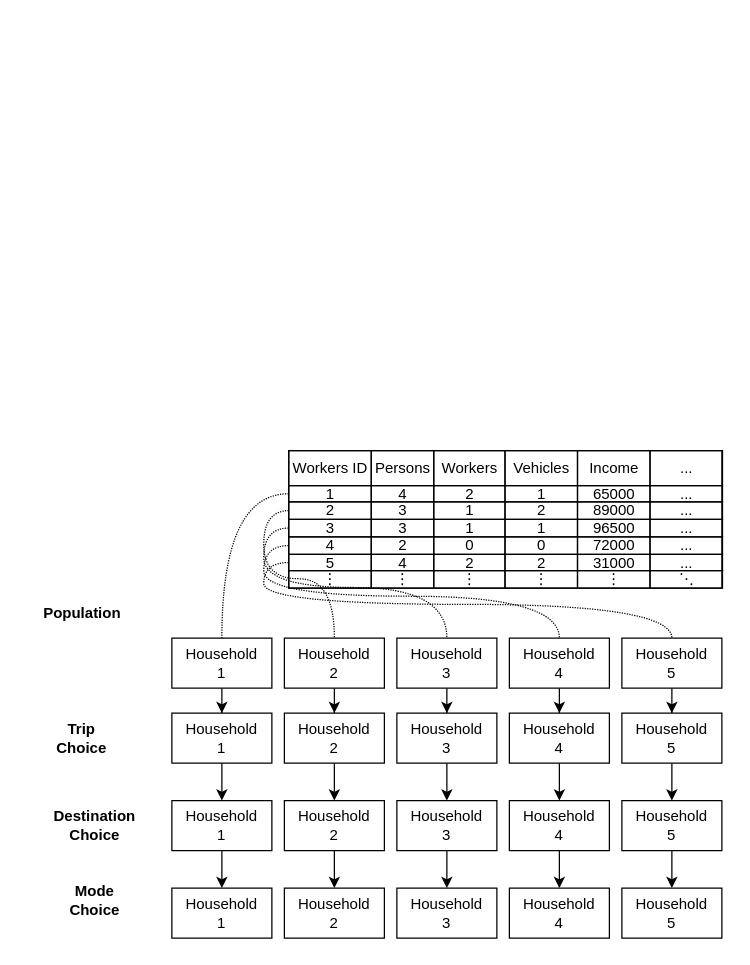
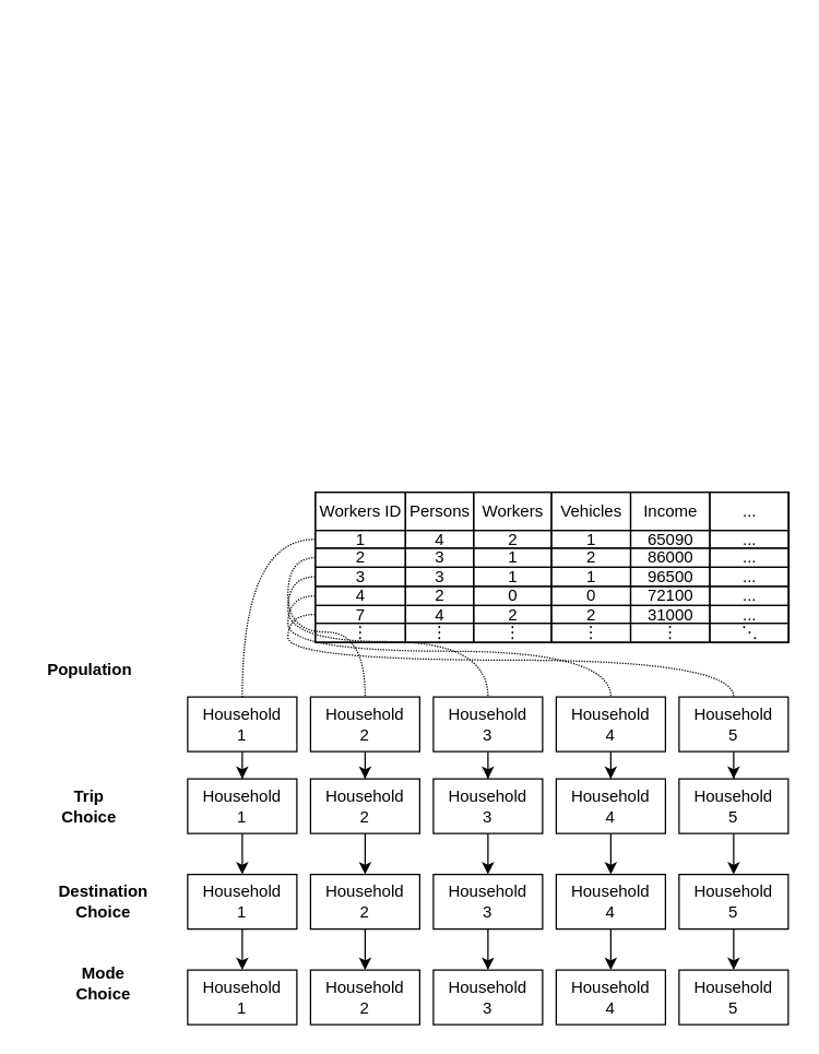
  <mxCell id="0" />
  <mxCell id="1" parent="0" />
  <mxCell id="2" value="" style="edgeStyle=orthogonalEdgeStyle;rounded=0;orthogonalLoop=1;jettySize=auto;html=1;exitX=0.5;exitY=1;exitDx=0;exitDy=0;movable=0;resizable=0;rotatable=0;deletable=0;editable=0;locked=1;connectable=0;" parent="1" edge="1"><mxGeometry relative="1" as="geometry"><mxPoint x="207" y="20" as="targetPoint" /></mxGeometry></mxCell>
  <mxCell id="3" value="Trip&lt;br&gt;Choice" style="text;html=1;strokeColor=none;fillColor=default;align=center;verticalAlign=middle;whiteSpace=wrap;rounded=0;labelBackgroundColor=none;fontStyle=1" parent="1" vertex="1"><mxGeometry x="25" y="575" width="80" height="30" as="geometry" /></mxCell>
  <mxCell id="4" value="Population" style="text;html=1;align=center;verticalAlign=middle;resizable=0;points=[];autosize=1;strokeColor=none;fillColor=default;labelBackgroundColor=none;rounded=0;fontStyle=1" parent="1" vertex="1"><mxGeometry x="20" y="475" width="90" height="30" as="geometry" /></mxCell>
  <mxCell id="5" value="Destination&lt;br&gt;Choice" style="text;html=1;align=center;verticalAlign=middle;resizable=0;points=[];autosize=1;strokeColor=none;fillColor=default;rounded=0;fontStyle=1" parent="1" vertex="1"><mxGeometry x="20" y="640" width="110" height="40" as="geometry" /></mxCell>
  <mxCell id="6" value="Mode&lt;br&gt;Choice" style="text;html=1;align=center;verticalAlign=middle;resizable=0;points=[];autosize=1;strokeColor=none;fillColor=default;rounded=0;fontStyle=1" parent="1" vertex="1"><mxGeometry x="45" y="700" width="60" height="40" as="geometry" /></mxCell>
  <mxCell id="7" value="" style="childLayout=tableLayout;recursiveResize=0;shadow=0;fillColor=none;direction=west;" vertex="1" parent="1"><mxGeometry x="230.5" y="360" width="346.5" height="110" as="geometry" /></mxCell>
  <mxCell id="8" value="" style="shape=tableRow;horizontal=0;startSize=0;swimlaneHead=0;swimlaneBody=0;top=0;left=0;bottom=0;right=0;dropTarget=0;collapsible=0;recursiveResize=0;expand=0;fontStyle=0;fillColor=none;strokeColor=inherit;" vertex="1" parent="7"><mxGeometry width="346.5" height="28" as="geometry" /></mxCell>
  <mxCell id="9" value="Workers ID" style="connectable=0;recursiveResize=0;strokeColor=inherit;fillColor=none;align=center;whiteSpace=wrap;html=1;" vertex="1" parent="8"><mxGeometry width="66" height="28" as="geometry"><mxRectangle width="66" height="28" as="alternateBounds" /></mxGeometry></mxCell>
  <mxCell id="10" value="Persons" style="connectable=0;recursiveResize=0;strokeColor=inherit;fillColor=none;align=center;whiteSpace=wrap;html=1;" vertex="1" parent="8"><mxGeometry x="66" width="50" height="28" as="geometry"><mxRectangle width="50" height="28" as="alternateBounds" /></mxGeometry></mxCell>
  <mxCell id="11" value="Workers" style="connectable=0;recursiveResize=0;strokeColor=inherit;fillColor=none;align=center;whiteSpace=wrap;html=1;" vertex="1" parent="8"><mxGeometry x="116" width="57" height="28" as="geometry"><mxRectangle width="57" height="28" as="alternateBounds" /></mxGeometry></mxCell>
  <mxCell id="12" value="Vehicles" style="connectable=0;recursiveResize=0;strokeColor=inherit;fillColor=none;align=center;whiteSpace=wrap;html=1;" vertex="1" parent="8"><mxGeometry x="173" width="58" height="28" as="geometry"><mxRectangle width="58" height="28" as="alternateBounds" /></mxGeometry></mxCell>
  <mxCell id="13" value="Income" style="connectable=0;recursiveResize=0;strokeColor=inherit;fillColor=none;align=center;whiteSpace=wrap;html=1;" vertex="1" parent="8"><mxGeometry x="231" width="58" height="28" as="geometry"><mxRectangle width="58" height="28" as="alternateBounds" /></mxGeometry></mxCell>
  <mxCell id="14" value="..." style="connectable=0;recursiveResize=0;strokeColor=inherit;fillColor=none;align=center;whiteSpace=wrap;html=1;" vertex="1" parent="8"><mxGeometry x="289" width="58" height="28" as="geometry"><mxRectangle width="58" height="28" as="alternateBounds" /></mxGeometry></mxCell>
  <mxCell id="15" style="shape=tableRow;horizontal=0;startSize=0;swimlaneHead=0;swimlaneBody=0;top=0;left=0;bottom=0;right=0;dropTarget=0;collapsible=0;recursiveResize=0;expand=0;fontStyle=0;fillColor=none;strokeColor=inherit;" vertex="1" parent="7"><mxGeometry y="28" width="346.5" height="13" as="geometry" /></mxCell>
  <mxCell id="16" value="1" style="connectable=0;recursiveResize=0;strokeColor=inherit;fillColor=none;align=center;whiteSpace=wrap;html=1;" vertex="1" parent="15"><mxGeometry width="66" height="13" as="geometry"><mxRectangle width="66" height="13" as="alternateBounds" /></mxGeometry></mxCell>
  <mxCell id="17" value="4" style="connectable=0;recursiveResize=0;strokeColor=inherit;fillColor=none;align=center;whiteSpace=wrap;html=1;" vertex="1" parent="15"><mxGeometry x="66" width="50" height="13" as="geometry"><mxRectangle width="50" height="13" as="alternateBounds" /></mxGeometry></mxCell>
  <mxCell id="18" value="2" style="connectable=0;recursiveResize=0;strokeColor=inherit;fillColor=none;align=center;whiteSpace=wrap;html=1;" vertex="1" parent="15"><mxGeometry x="116" width="57" height="13" as="geometry"><mxRectangle width="57" height="13" as="alternateBounds" /></mxGeometry></mxCell>
  <mxCell id="19" value="1" style="connectable=0;recursiveResize=0;strokeColor=inherit;fillColor=none;align=center;whiteSpace=wrap;html=1;" vertex="1" parent="15"><mxGeometry x="173" width="58" height="13" as="geometry"><mxRectangle width="58" height="13" as="alternateBounds" /></mxGeometry></mxCell>
- <mxCell id="20" value="65000" style="connectable=0;recursiveResize=0;strokeColor=inherit;fillColor=none;align=center;whiteSpace=wrap;html=1;" vertex="1" parent="15"><mxGeometry x="231" width="58" height="13" as="geometry"><mxRectangle width="58" height="13" as="alternateBounds" /></mxGeometry></mxCell>
+ <mxCell id="20" value="65090" style="connectable=0;recursiveResize=0;strokeColor=inherit;fillColor=none;align=center;whiteSpace=wrap;html=1;" vertex="1" parent="15"><mxGeometry x="231" width="58" height="13" as="geometry"><mxRectangle width="58" height="13" as="alternateBounds" /></mxGeometry></mxCell>
  <mxCell id="21" value="..." style="connectable=0;recursiveResize=0;strokeColor=inherit;fillColor=none;align=center;whiteSpace=wrap;html=1;" vertex="1" parent="15"><mxGeometry x="289" width="58" height="13" as="geometry"><mxRectangle width="58" height="13" as="alternateBounds" /></mxGeometry></mxCell>
  <mxCell id="22" style="shape=tableRow;horizontal=0;startSize=0;swimlaneHead=0;swimlaneBody=0;top=0;left=0;bottom=0;right=0;dropTarget=0;collapsible=0;recursiveResize=0;expand=0;fontStyle=0;fillColor=none;strokeColor=inherit;" vertex="1" parent="7"><mxGeometry y="41" width="346.5" height="14" as="geometry" /></mxCell>
  <mxCell id="23" value="2" style="connectable=0;recursiveResize=0;strokeColor=inherit;fillColor=none;align=center;whiteSpace=wrap;html=1;" vertex="1" parent="22"><mxGeometry width="66" height="14" as="geometry"><mxRectangle width="66" height="14" as="alternateBounds" /></mxGeometry></mxCell>
  <mxCell id="24" value="3" style="connectable=0;recursiveResize=0;strokeColor=inherit;fillColor=none;align=center;whiteSpace=wrap;html=1;" vertex="1" parent="22"><mxGeometry x="66" width="50" height="14" as="geometry"><mxRectangle width="50" height="14" as="alternateBounds" /></mxGeometry></mxCell>
  <mxCell id="25" value="1" style="connectable=0;recursiveResize=0;strokeColor=inherit;fillColor=none;align=center;whiteSpace=wrap;html=1;" vertex="1" parent="22"><mxGeometry x="116" width="57" height="14" as="geometry"><mxRectangle width="57" height="14" as="alternateBounds" /></mxGeometry></mxCell>
  <mxCell id="26" value="2" style="connectable=0;recursiveResize=0;strokeColor=inherit;fillColor=none;align=center;whiteSpace=wrap;html=1;" vertex="1" parent="22"><mxGeometry x="173" width="58" height="14" as="geometry"><mxRectangle width="58" height="14" as="alternateBounds" /></mxGeometry></mxCell>
- <mxCell id="27" value="89000" style="connectable=0;recursiveResize=0;strokeColor=inherit;fillColor=none;align=center;whiteSpace=wrap;html=1;" vertex="1" parent="22"><mxGeometry x="231" width="58" height="14" as="geometry"><mxRectangle width="58" height="14" as="alternateBounds" /></mxGeometry></mxCell>
+ <mxCell id="27" value="86000" style="connectable=0;recursiveResize=0;strokeColor=inherit;fillColor=none;align=center;whiteSpace=wrap;html=1;" vertex="1" parent="22"><mxGeometry x="231" width="58" height="14" as="geometry"><mxRectangle width="58" height="14" as="alternateBounds" /></mxGeometry></mxCell>
  <mxCell id="28" value="..." style="connectable=0;recursiveResize=0;strokeColor=inherit;fillColor=none;align=center;whiteSpace=wrap;html=1;" vertex="1" parent="22"><mxGeometry x="289" width="58" height="14" as="geometry"><mxRectangle width="58" height="14" as="alternateBounds" /></mxGeometry></mxCell>
  <mxCell id="29" style="shape=tableRow;horizontal=0;startSize=0;swimlaneHead=0;swimlaneBody=0;top=0;left=0;bottom=0;right=0;dropTarget=0;collapsible=0;recursiveResize=0;expand=0;fontStyle=0;fillColor=none;strokeColor=inherit;" vertex="1" parent="7"><mxGeometry y="55" width="346.5" height="14" as="geometry" /></mxCell>
  <mxCell id="30" value="3" style="connectable=0;recursiveResize=0;strokeColor=inherit;fillColor=none;align=center;whiteSpace=wrap;html=1;" vertex="1" parent="29"><mxGeometry width="66" height="14" as="geometry"><mxRectangle width="66" height="14" as="alternateBounds" /></mxGeometry></mxCell>
  <mxCell id="31" value="3" style="connectable=0;recursiveResize=0;strokeColor=inherit;fillColor=none;align=center;whiteSpace=wrap;html=1;" vertex="1" parent="29"><mxGeometry x="66" width="50" height="14" as="geometry"><mxRectangle width="50" height="14" as="alternateBounds" /></mxGeometry></mxCell>
  <mxCell id="32" value="1" style="connectable=0;recursiveResize=0;strokeColor=inherit;fillColor=none;align=center;whiteSpace=wrap;html=1;" vertex="1" parent="29"><mxGeometry x="116" width="57" height="14" as="geometry"><mxRectangle width="57" height="14" as="alternateBounds" /></mxGeometry></mxCell>
  <mxCell id="33" value="1" style="connectable=0;recursiveResize=0;strokeColor=inherit;fillColor=none;align=center;whiteSpace=wrap;html=1;" vertex="1" parent="29"><mxGeometry x="173" width="58" height="14" as="geometry"><mxRectangle width="58" height="14" as="alternateBounds" /></mxGeometry></mxCell>
  <mxCell id="34" value="96500" style="connectable=0;recursiveResize=0;strokeColor=inherit;fillColor=none;align=center;whiteSpace=wrap;html=1;" vertex="1" parent="29"><mxGeometry x="231" width="58" height="14" as="geometry"><mxRectangle width="58" height="14" as="alternateBounds" /></mxGeometry></mxCell>
  <mxCell id="35" value="..." style="connectable=0;recursiveResize=0;strokeColor=inherit;fillColor=none;align=center;whiteSpace=wrap;html=1;" vertex="1" parent="29"><mxGeometry x="289" width="58" height="14" as="geometry"><mxRectangle width="58" height="14" as="alternateBounds" /></mxGeometry></mxCell>
  <mxCell id="36" style="shape=tableRow;horizontal=0;startSize=0;swimlaneHead=0;swimlaneBody=0;top=0;left=0;bottom=0;right=0;dropTarget=0;collapsible=0;recursiveResize=0;expand=0;fontStyle=0;fillColor=none;strokeColor=inherit;" vertex="1" parent="7"><mxGeometry y="69" width="346.5" height="14" as="geometry" /></mxCell>
  <mxCell id="37" value="4" style="connectable=0;recursiveResize=0;strokeColor=inherit;fillColor=none;align=center;whiteSpace=wrap;html=1;" vertex="1" parent="36"><mxGeometry width="66" height="14" as="geometry"><mxRectangle width="66" height="14" as="alternateBounds" /></mxGeometry></mxCell>
  <mxCell id="38" value="2" style="connectable=0;recursiveResize=0;strokeColor=inherit;fillColor=none;align=center;whiteSpace=wrap;html=1;" vertex="1" parent="36"><mxGeometry x="66" width="50" height="14" as="geometry"><mxRectangle width="50" height="14" as="alternateBounds" /></mxGeometry></mxCell>
  <mxCell id="39" value="0" style="connectable=0;recursiveResize=0;strokeColor=inherit;fillColor=none;align=center;whiteSpace=wrap;html=1;" vertex="1" parent="36"><mxGeometry x="116" width="57" height="14" as="geometry"><mxRectangle width="57" height="14" as="alternateBounds" /></mxGeometry></mxCell>
  <mxCell id="40" value="0" style="connectable=0;recursiveResize=0;strokeColor=inherit;fillColor=none;align=center;whiteSpace=wrap;html=1;" vertex="1" parent="36"><mxGeometry x="173" width="58" height="14" as="geometry"><mxRectangle width="58" height="14" as="alternateBounds" /></mxGeometry></mxCell>
- <mxCell id="41" value="72000" style="connectable=0;recursiveResize=0;strokeColor=inherit;fillColor=none;align=center;whiteSpace=wrap;html=1;" vertex="1" parent="36"><mxGeometry x="231" width="58" height="14" as="geometry"><mxRectangle width="58" height="14" as="alternateBounds" /></mxGeometry></mxCell>
+ <mxCell id="41" value="72100" style="connectable=0;recursiveResize=0;strokeColor=inherit;fillColor=none;align=center;whiteSpace=wrap;html=1;" vertex="1" parent="36"><mxGeometry x="231" width="58" height="14" as="geometry"><mxRectangle width="58" height="14" as="alternateBounds" /></mxGeometry></mxCell>
  <mxCell id="42" value="..." style="connectable=0;recursiveResize=0;strokeColor=inherit;fillColor=none;align=center;whiteSpace=wrap;html=1;" vertex="1" parent="36"><mxGeometry x="289" width="58" height="14" as="geometry"><mxRectangle width="58" height="14" as="alternateBounds" /></mxGeometry></mxCell>
  <mxCell id="43" style="shape=tableRow;horizontal=0;startSize=0;swimlaneHead=0;swimlaneBody=0;top=0;left=0;bottom=0;right=0;dropTarget=0;collapsible=0;recursiveResize=0;expand=0;fontStyle=0;fillColor=none;strokeColor=inherit;" vertex="1" parent="7"><mxGeometry y="83" width="346.5" height="13" as="geometry" /></mxCell>
- <mxCell id="44" value="5" style="connectable=0;recursiveResize=0;strokeColor=inherit;fillColor=none;align=center;whiteSpace=wrap;html=1;" vertex="1" parent="43"><mxGeometry width="66" height="13" as="geometry"><mxRectangle width="66" height="13" as="alternateBounds" /></mxGeometry></mxCell>
+ <mxCell id="44" value="7" style="connectable=0;recursiveResize=0;strokeColor=inherit;fillColor=none;align=center;whiteSpace=wrap;html=1;" vertex="1" parent="43"><mxGeometry width="66" height="13" as="geometry"><mxRectangle width="66" height="13" as="alternateBounds" /></mxGeometry></mxCell>
  <mxCell id="45" value="4" style="connectable=0;recursiveResize=0;strokeColor=inherit;fillColor=none;align=center;whiteSpace=wrap;html=1;" vertex="1" parent="43"><mxGeometry x="66" width="50" height="13" as="geometry"><mxRectangle width="50" height="13" as="alternateBounds" /></mxGeometry></mxCell>
  <mxCell id="46" value="2" style="connectable=0;recursiveResize=0;strokeColor=inherit;fillColor=none;align=center;whiteSpace=wrap;html=1;" vertex="1" parent="43"><mxGeometry x="116" width="57" height="13" as="geometry"><mxRectangle width="57" height="13" as="alternateBounds" /></mxGeometry></mxCell>
  <mxCell id="47" value="2" style="connectable=0;recursiveResize=0;strokeColor=inherit;fillColor=none;align=center;whiteSpace=wrap;html=1;" vertex="1" parent="43"><mxGeometry x="173" width="58" height="13" as="geometry"><mxRectangle width="58" height="13" as="alternateBounds" /></mxGeometry></mxCell>
  <mxCell id="48" value="31000" style="connectable=0;recursiveResize=0;strokeColor=inherit;fillColor=none;align=center;whiteSpace=wrap;html=1;" vertex="1" parent="43"><mxGeometry x="231" width="58" height="13" as="geometry"><mxRectangle width="58" height="13" as="alternateBounds" /></mxGeometry></mxCell>
  <mxCell id="49" value="..." style="connectable=0;recursiveResize=0;strokeColor=inherit;fillColor=none;align=center;whiteSpace=wrap;html=1;" vertex="1" parent="43"><mxGeometry x="289" width="58" height="13" as="geometry"><mxRectangle width="58" height="13" as="alternateBounds" /></mxGeometry></mxCell>
  <mxCell id="50" style="shape=tableRow;horizontal=0;startSize=0;swimlaneHead=0;swimlaneBody=0;top=0;left=0;bottom=0;right=0;dropTarget=0;collapsible=0;recursiveResize=0;expand=0;fontStyle=0;fillColor=none;strokeColor=inherit;" vertex="1" parent="7"><mxGeometry y="96" width="346.5" height="14" as="geometry" /></mxCell>
  <mxCell id="51" value="&lt;span lang=&quot;mul&quot; class=&quot;Zmth headword&quot;&gt;⋮&lt;/span&gt;" style="connectable=0;recursiveResize=0;strokeColor=inherit;fillColor=none;align=center;whiteSpace=wrap;html=1;" vertex="1" parent="50"><mxGeometry width="66" height="14" as="geometry"><mxRectangle width="66" height="14" as="alternateBounds" /></mxGeometry></mxCell>
  <mxCell id="52" value="⋮" style="connectable=0;recursiveResize=0;strokeColor=inherit;fillColor=none;align=center;whiteSpace=wrap;html=1;" vertex="1" parent="50"><mxGeometry x="66" width="50" height="14" as="geometry"><mxRectangle width="50" height="14" as="alternateBounds" /></mxGeometry></mxCell>
  <mxCell id="53" value="⋮" style="connectable=0;recursiveResize=0;strokeColor=inherit;fillColor=none;align=center;whiteSpace=wrap;html=1;" vertex="1" parent="50"><mxGeometry x="116" width="57" height="14" as="geometry"><mxRectangle width="57" height="14" as="alternateBounds" /></mxGeometry></mxCell>
  <mxCell id="54" value="⋮" style="connectable=0;recursiveResize=0;strokeColor=inherit;fillColor=none;align=center;whiteSpace=wrap;html=1;" vertex="1" parent="50"><mxGeometry x="173" width="58" height="14" as="geometry"><mxRectangle width="58" height="14" as="alternateBounds" /></mxGeometry></mxCell>
  <mxCell id="55" value="⋮" style="connectable=0;recursiveResize=0;strokeColor=inherit;fillColor=none;align=center;whiteSpace=wrap;html=1;" vertex="1" parent="50"><mxGeometry x="231" width="58" height="14" as="geometry"><mxRectangle width="58" height="14" as="alternateBounds" /></mxGeometry></mxCell>
  <mxCell id="56" value="⋱" style="connectable=0;recursiveResize=0;strokeColor=inherit;fillColor=none;align=center;whiteSpace=wrap;html=1;" vertex="1" parent="50"><mxGeometry x="289" width="58" height="14" as="geometry"><mxRectangle width="58" height="14" as="alternateBounds" /></mxGeometry></mxCell>
  <mxCell id="57" value="" style="edgeStyle=orthogonalEdgeStyle;rounded=0;orthogonalLoop=1;jettySize=auto;html=1;" edge="1" parent="1" source="58" target="68"><mxGeometry relative="1" as="geometry" /></mxCell>
  <mxCell id="58" value="Household&lt;br&gt;1" style="rounded=0;whiteSpace=wrap;html=1;" vertex="1" parent="1"><mxGeometry x="137" y="510" width="80" height="40" as="geometry" /></mxCell>
  <mxCell id="59" value="" style="edgeStyle=orthogonalEdgeStyle;rounded=0;orthogonalLoop=1;jettySize=auto;html=1;" edge="1" parent="1" source="60" target="70"><mxGeometry relative="1" as="geometry" /></mxCell>
  <mxCell id="60" value="Household&lt;br&gt;2" style="rounded=0;whiteSpace=wrap;html=1;" vertex="1" parent="1"><mxGeometry x="227" y="510" width="80" height="40" as="geometry" /></mxCell>
  <mxCell id="61" value="" style="edgeStyle=orthogonalEdgeStyle;rounded=0;orthogonalLoop=1;jettySize=auto;html=1;" edge="1" parent="1" source="62" target="72"><mxGeometry relative="1" as="geometry" /></mxCell>
  <mxCell id="62" value="Household&lt;br&gt;3" style="rounded=0;whiteSpace=wrap;html=1;" vertex="1" parent="1"><mxGeometry x="317" y="510" width="80" height="40" as="geometry" /></mxCell>
  <mxCell id="63" value="" style="edgeStyle=orthogonalEdgeStyle;rounded=0;orthogonalLoop=1;jettySize=auto;html=1;" edge="1" parent="1" source="64" target="74"><mxGeometry relative="1" as="geometry" /></mxCell>
  <mxCell id="64" value="Household&lt;br&gt;4" style="rounded=0;whiteSpace=wrap;html=1;" vertex="1" parent="1"><mxGeometry x="407" y="510" width="80" height="40" as="geometry" /></mxCell>
  <mxCell id="65" value="" style="edgeStyle=orthogonalEdgeStyle;rounded=0;orthogonalLoop=1;jettySize=auto;html=1;" edge="1" parent="1" source="66" target="76"><mxGeometry relative="1" as="geometry" /></mxCell>
  <mxCell id="66" value="Household&lt;br&gt;5" style="rounded=0;whiteSpace=wrap;html=1;" vertex="1" parent="1"><mxGeometry x="497" y="510" width="80" height="40" as="geometry" /></mxCell>
  <mxCell id="67" value="" style="edgeStyle=orthogonalEdgeStyle;rounded=0;orthogonalLoop=1;jettySize=auto;html=1;" edge="1" parent="1" source="68" target="78"><mxGeometry relative="1" as="geometry" /></mxCell>
  <mxCell id="68" value="Household&lt;br&gt;1" style="rounded=0;whiteSpace=wrap;html=1;" vertex="1" parent="1"><mxGeometry x="137" y="570" width="80" height="40" as="geometry" /></mxCell>
  <mxCell id="69" value="" style="edgeStyle=orthogonalEdgeStyle;rounded=0;orthogonalLoop=1;jettySize=auto;html=1;" edge="1" parent="1" source="70" target="80"><mxGeometry relative="1" as="geometry" /></mxCell>
  <mxCell id="70" value="Household&lt;br&gt;2" style="rounded=0;whiteSpace=wrap;html=1;" vertex="1" parent="1"><mxGeometry x="227" y="570" width="80" height="40" as="geometry" /></mxCell>
  <mxCell id="71" value="" style="edgeStyle=orthogonalEdgeStyle;rounded=0;orthogonalLoop=1;jettySize=auto;html=1;" edge="1" parent="1" source="72" target="82"><mxGeometry relative="1" as="geometry" /></mxCell>
  <mxCell id="72" value="Household&lt;br&gt;3" style="rounded=0;whiteSpace=wrap;html=1;" vertex="1" parent="1"><mxGeometry x="317" y="570" width="80" height="40" as="geometry" /></mxCell>
  <mxCell id="73" value="" style="edgeStyle=orthogonalEdgeStyle;rounded=0;orthogonalLoop=1;jettySize=auto;html=1;" edge="1" parent="1" source="74" target="84"><mxGeometry relative="1" as="geometry" /></mxCell>
  <mxCell id="74" value="Household&lt;br&gt;4" style="rounded=0;whiteSpace=wrap;html=1;" vertex="1" parent="1"><mxGeometry x="407" y="570" width="80" height="40" as="geometry" /></mxCell>
  <mxCell id="75" value="" style="edgeStyle=orthogonalEdgeStyle;rounded=0;orthogonalLoop=1;jettySize=auto;html=1;" edge="1" parent="1" source="76" target="86"><mxGeometry relative="1" as="geometry" /></mxCell>
  <mxCell id="76" value="Household&lt;br&gt;5" style="rounded=0;whiteSpace=wrap;html=1;" vertex="1" parent="1"><mxGeometry x="497" y="570" width="80" height="40" as="geometry" /></mxCell>
  <mxCell id="77" value="" style="edgeStyle=orthogonalEdgeStyle;rounded=0;orthogonalLoop=1;jettySize=auto;html=1;" edge="1" parent="1" source="78" target="87"><mxGeometry relative="1" as="geometry" /></mxCell>
  <mxCell id="78" value="Household&lt;br&gt;1" style="rounded=0;whiteSpace=wrap;html=1;" vertex="1" parent="1"><mxGeometry x="137" y="640" width="80" height="40" as="geometry" /></mxCell>
  <mxCell id="79" value="" style="edgeStyle=orthogonalEdgeStyle;rounded=0;orthogonalLoop=1;jettySize=auto;html=1;" edge="1" parent="1" source="80" target="88"><mxGeometry relative="1" as="geometry" /></mxCell>
  <mxCell id="80" value="Household&lt;br&gt;2" style="rounded=0;whiteSpace=wrap;html=1;" vertex="1" parent="1"><mxGeometry x="227" y="640" width="80" height="40" as="geometry" /></mxCell>
  <mxCell id="81" value="" style="edgeStyle=orthogonalEdgeStyle;rounded=0;orthogonalLoop=1;jettySize=auto;html=1;" edge="1" parent="1" source="82" target="89"><mxGeometry relative="1" as="geometry" /></mxCell>
  <mxCell id="82" value="Household&lt;br&gt;3" style="rounded=0;whiteSpace=wrap;html=1;" vertex="1" parent="1"><mxGeometry x="317" y="640" width="80" height="40" as="geometry" /></mxCell>
  <mxCell id="83" value="" style="edgeStyle=orthogonalEdgeStyle;rounded=0;orthogonalLoop=1;jettySize=auto;html=1;" edge="1" parent="1" source="84" target="90"><mxGeometry relative="1" as="geometry" /></mxCell>
  <mxCell id="84" value="Household&lt;br&gt;4" style="rounded=0;whiteSpace=wrap;html=1;" vertex="1" parent="1"><mxGeometry x="407" y="640" width="80" height="40" as="geometry" /></mxCell>
  <mxCell id="85" value="" style="edgeStyle=orthogonalEdgeStyle;rounded=0;orthogonalLoop=1;jettySize=auto;html=1;" edge="1" parent="1" source="86" target="91"><mxGeometry relative="1" as="geometry" /></mxCell>
  <mxCell id="86" value="Household&lt;br&gt;5" style="rounded=0;whiteSpace=wrap;html=1;" vertex="1" parent="1"><mxGeometry x="497" y="640" width="80" height="40" as="geometry" /></mxCell>
  <mxCell id="87" value="Household&lt;br&gt;1" style="rounded=0;whiteSpace=wrap;html=1;" vertex="1" parent="1"><mxGeometry x="137" y="710" width="80" height="40" as="geometry" /></mxCell>
  <mxCell id="88" value="Household&lt;br&gt;2" style="rounded=0;whiteSpace=wrap;html=1;" vertex="1" parent="1"><mxGeometry x="227" y="710" width="80" height="40" as="geometry" /></mxCell>
  <mxCell id="89" value="Household&lt;br&gt;3" style="rounded=0;whiteSpace=wrap;html=1;" vertex="1" parent="1"><mxGeometry x="317" y="710" width="80" height="40" as="geometry" /></mxCell>
  <mxCell id="90" value="Household&lt;br&gt;4" style="rounded=0;whiteSpace=wrap;html=1;" vertex="1" parent="1"><mxGeometry x="407" y="710" width="80" height="40" as="geometry" /></mxCell>
  <mxCell id="91" value="Household&lt;br&gt;5" style="rounded=0;whiteSpace=wrap;html=1;" vertex="1" parent="1"><mxGeometry x="497" y="710" width="80" height="40" as="geometry" /></mxCell>
  <mxCell id="92" style="edgeStyle=orthogonalEdgeStyle;rounded=0;orthogonalLoop=1;jettySize=auto;html=1;exitX=0;exitY=0.5;exitDx=0;exitDy=0;entryX=0.5;entryY=0;entryDx=0;entryDy=0;curved=1;dashed=1;endArrow=none;endFill=0;startArrow=none;startFill=0;dashPattern=1 1;" edge="1" parent="1" source="15" target="58"><mxGeometry relative="1" as="geometry"><mxPoint x="87" y="380" as="targetPoint" /></mxGeometry></mxCell>
  <mxCell id="93" style="edgeStyle=orthogonalEdgeStyle;rounded=0;orthogonalLoop=1;jettySize=auto;html=1;exitX=0;exitY=0.5;exitDx=0;exitDy=0;entryX=0.5;entryY=0;entryDx=0;entryDy=0;curved=1;dashed=1;endArrow=none;endFill=0;startArrow=none;startFill=0;dashPattern=1 1;" edge="1" parent="1" source="22" target="60"><mxGeometry relative="1" as="geometry" /></mxCell>
  <mxCell id="94" style="edgeStyle=orthogonalEdgeStyle;rounded=0;orthogonalLoop=1;jettySize=auto;html=1;exitX=0;exitY=0.5;exitDx=0;exitDy=0;entryX=0.5;entryY=0;entryDx=0;entryDy=0;curved=1;dashed=1;endArrow=none;endFill=0;startArrow=none;startFill=0;dashPattern=1 1;" edge="1" parent="1" source="29" target="62"><mxGeometry relative="1" as="geometry" /></mxCell>
  <mxCell id="95" style="edgeStyle=orthogonalEdgeStyle;rounded=0;orthogonalLoop=1;jettySize=auto;html=1;exitX=0;exitY=0.5;exitDx=0;exitDy=0;entryX=0.5;entryY=0;entryDx=0;entryDy=0;curved=1;dashed=1;endArrow=none;endFill=0;startArrow=none;startFill=0;dashPattern=1 1;" edge="1" parent="1" source="36" target="64"><mxGeometry relative="1" as="geometry" /></mxCell>
  <mxCell id="96" style="edgeStyle=orthogonalEdgeStyle;rounded=0;orthogonalLoop=1;jettySize=auto;html=1;exitX=0;exitY=0.5;exitDx=0;exitDy=0;entryX=0.5;entryY=0;entryDx=0;entryDy=0;curved=1;dashed=1;endArrow=none;endFill=0;startArrow=none;startFill=0;dashPattern=1 1;" edge="1" parent="1" source="43" target="66"><mxGeometry relative="1" as="geometry" /></mxCell>
